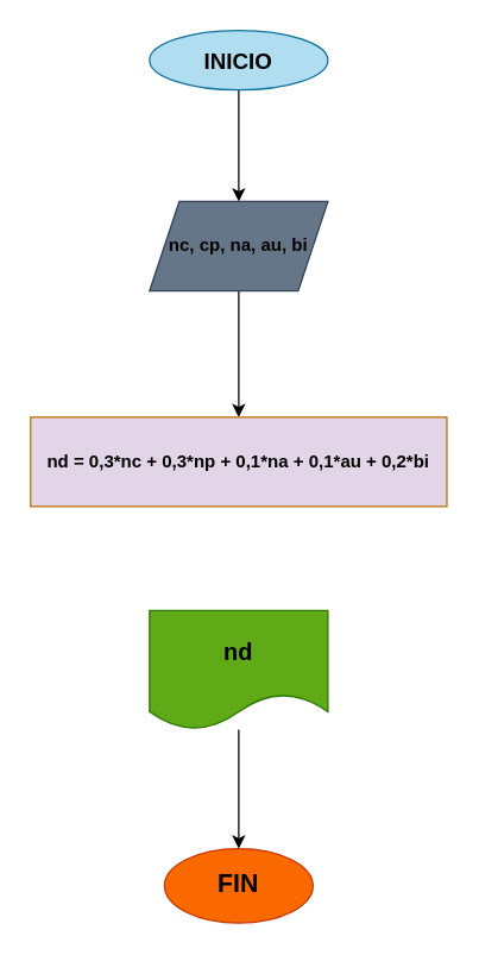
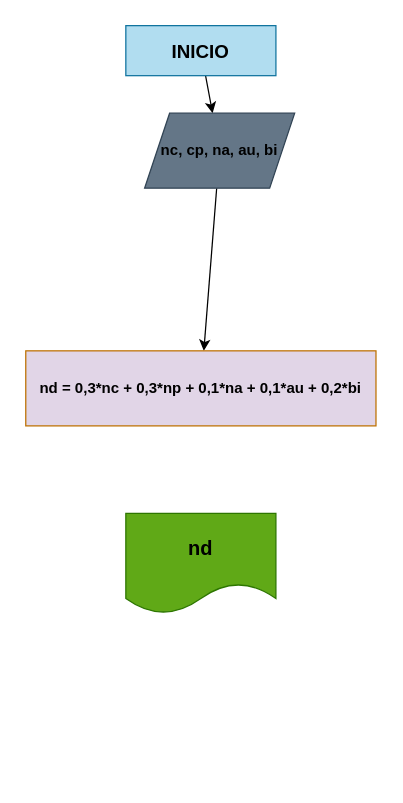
  <mxCell id="0" />
  <mxCell id="1" parent="0" />
  <mxCell id="2" value="" style="edgeStyle=none;html=1;fontFamily=Helvetica;fontSize=12;fontColor=default;" edge="1" parent="1" source="3" target="5"><mxGeometry relative="1" as="geometry" /></mxCell>
- <mxCell id="3" value="&lt;b&gt;&lt;font color=&quot;#000000&quot; style=&quot;font-size: 15px;&quot;&gt;INICIO&lt;/font&gt;&lt;/b&gt;" style="ellipse;whiteSpace=wrap;html=1;fillColor=#b1ddf0;strokeColor=#10739e;" vertex="1" parent="1"><mxGeometry x="100" y="20" width="120" height="40" as="geometry" /></mxCell>
+ <mxCell id="3" value="&lt;b&gt;&lt;font color=&quot;#000000&quot; style=&quot;font-size: 15px;&quot;&gt;INICIO&lt;/font&gt;&lt;/b&gt;" style="whiteSpace=wrap;html=1;fillColor=#b1ddf0;strokeColor=#10739e;rounded=0;" vertex="1" parent="1"><mxGeometry x="100" y="20" width="120" height="40" as="geometry" /></mxCell>
  <mxCell id="4" value="" style="edgeStyle=none;html=1;fontFamily=Helvetica;fontSize=12;fontColor=default;" edge="1" parent="1" source="5" target="6"><mxGeometry relative="1" as="geometry" /></mxCell>
- <mxCell id="5" value="&lt;b&gt;&lt;font color=&quot;#000000&quot;&gt;nc, cp, na, au, bi&lt;/font&gt;&lt;/b&gt;" style="shape=parallelogram;perimeter=parallelogramPerimeter;whiteSpace=wrap;html=1;fixedSize=1;fillColor=#647687;fontColor=#ffffff;strokeColor=#314354;" vertex="1" parent="1"><mxGeometry x="100" y="135" width="120" height="60" as="geometry" /></mxCell>
+ <mxCell id="5" value="&lt;b&gt;&lt;font color=&quot;#000000&quot;&gt;nc, cp, na, au, bi&lt;/font&gt;&lt;/b&gt;" style="shape=parallelogram;perimeter=parallelogramPerimeter;whiteSpace=wrap;html=1;fixedSize=1;fillColor=#647687;fontColor=#ffffff;strokeColor=#314354;" vertex="1" parent="1"><mxGeometry x="115" y="90" width="120" height="60" as="geometry" /></mxCell>
  <mxCell id="6" value="&lt;b&gt;&lt;font style=&quot;font-size: 12px;&quot;&gt;nd = 0,3*nc + 0,3*np + 0,1*na + 0,1*au + 0,2*bi&lt;/font&gt;&lt;/b&gt;" style="whiteSpace=wrap;html=1;fillColor=#e1d5e7;fontColor=#000000;strokeColor=#BD7000;" vertex="1" parent="1"><mxGeometry x="20" y="280" width="280" height="60" as="geometry" /></mxCell>
- <mxCell id="7" value="" style="edgeStyle=none;html=1;fontFamily=Helvetica;fontSize=12;fontColor=default;" edge="1" parent="1" source="8" target="9"><mxGeometry relative="1" as="geometry" /></mxCell>
  <mxCell id="8" value="&lt;b&gt;&lt;font style=&quot;font-size: 16px;&quot;&gt;nd&lt;/font&gt;&lt;/b&gt;" style="shape=document;whiteSpace=wrap;html=1;boundedLbl=1;fillColor=#60a917;fontColor=#000000;strokeColor=#2D7600;" vertex="1" parent="1"><mxGeometry x="100" y="410" width="120" height="80" as="geometry" /></mxCell>
- <mxCell id="9" value="&lt;b&gt;&lt;font style=&quot;font-size: 17px;&quot;&gt;FIN&lt;/font&gt;&lt;/b&gt;" style="ellipse;whiteSpace=wrap;html=1;fillColor=#fa6800;fontColor=#000000;strokeColor=#C73500;" vertex="1" parent="1"><mxGeometry x="110" y="570" width="100" height="50" as="geometry" /></mxCell>
